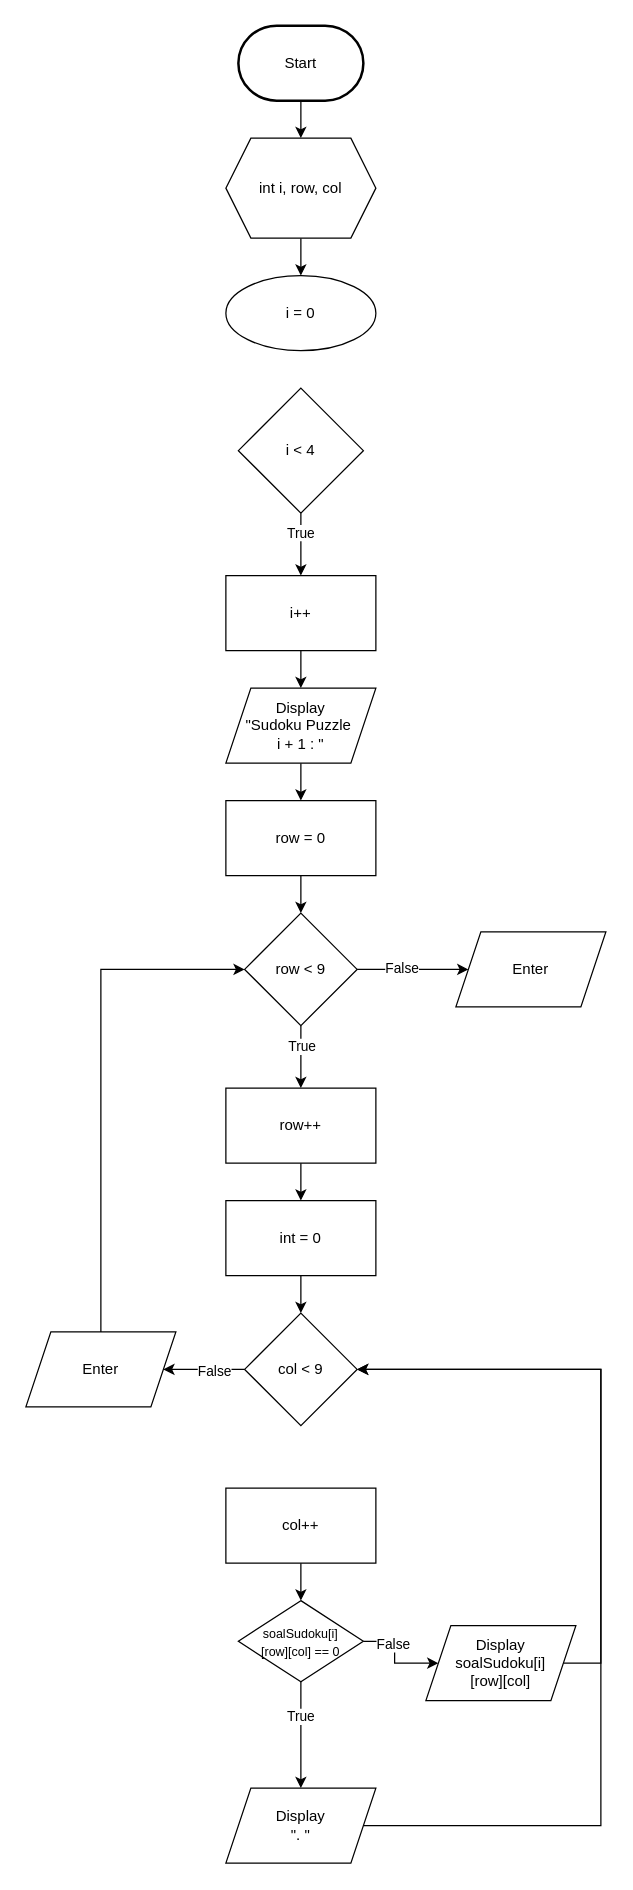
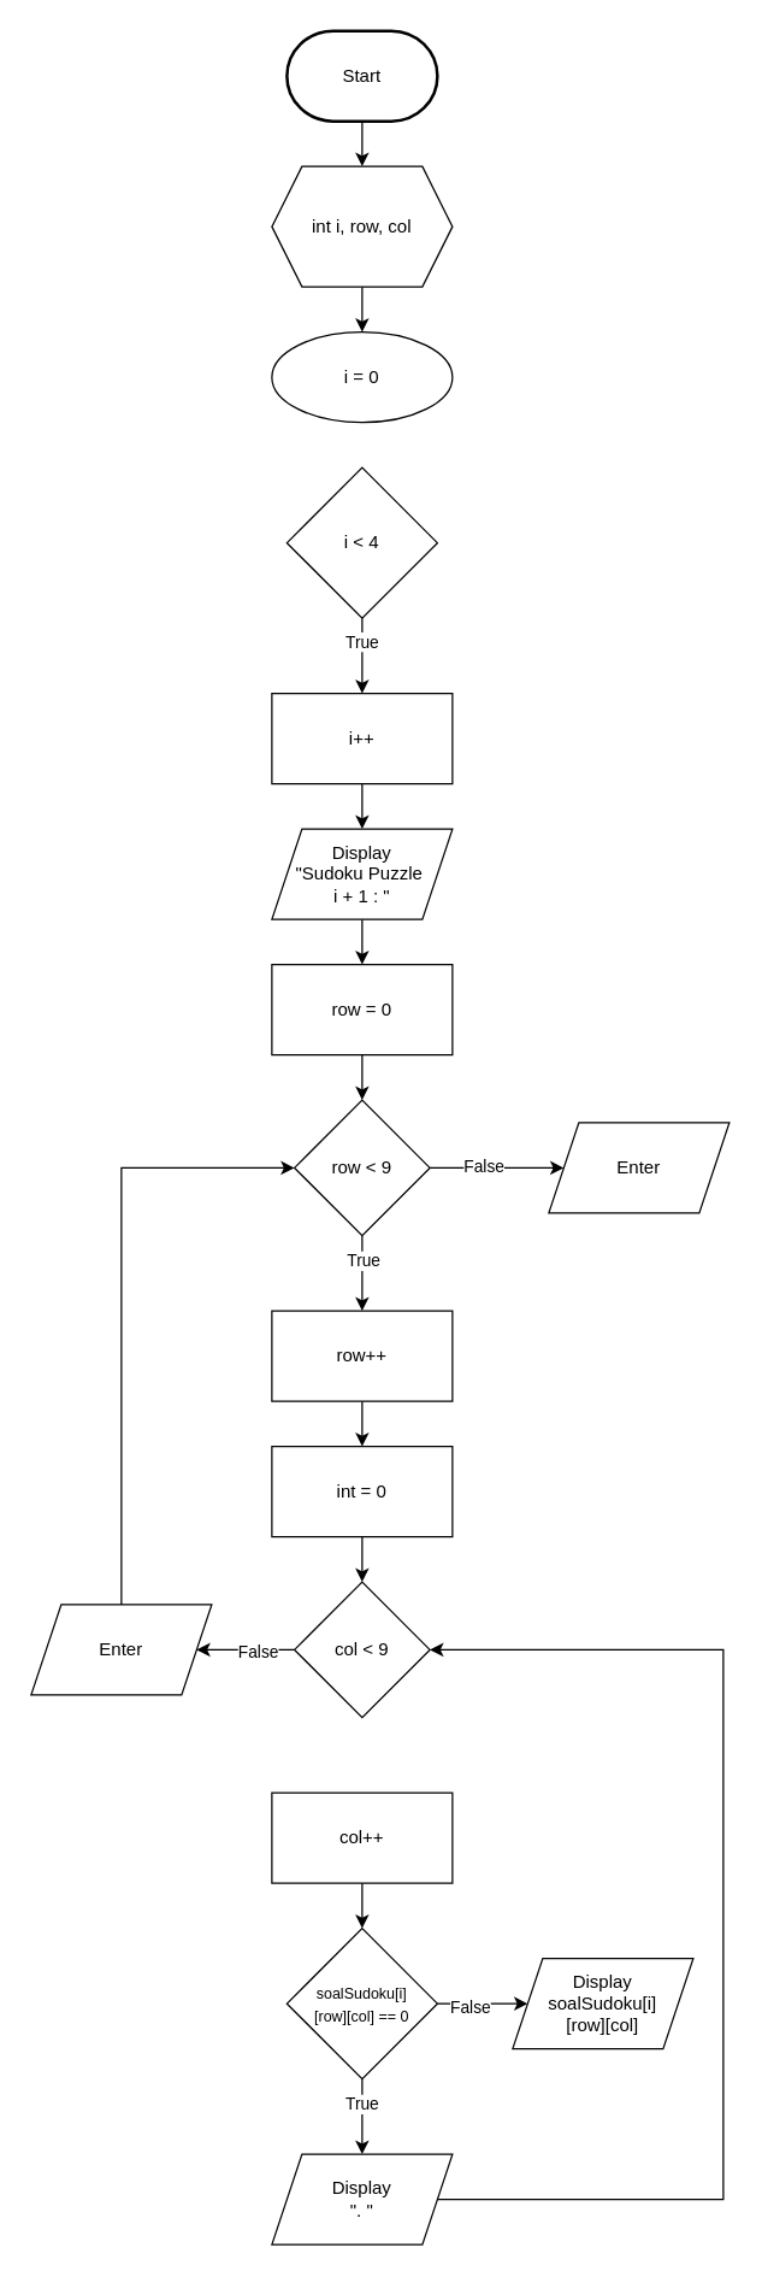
  <mxCell id="0" />
  <mxCell id="1" parent="0" />
  <mxCell id="2" style="edgeStyle=orthogonalEdgeStyle;rounded=0;orthogonalLoop=1;jettySize=auto;html=1;entryX=0.5;entryY=0;entryDx=0;entryDy=0;" edge="1" parent="1" source="3" target="5"><mxGeometry relative="1" as="geometry" /></mxCell>
  <mxCell id="3" value="Start" style="strokeWidth=2;html=1;shape=mxgraph.flowchart.terminator;whiteSpace=wrap;" vertex="1" parent="1"><mxGeometry x="190" y="20" width="100" height="60" as="geometry" /></mxCell>
  <mxCell id="4" style="edgeStyle=orthogonalEdgeStyle;rounded=0;orthogonalLoop=1;jettySize=auto;html=1;entryX=0.5;entryY=0;entryDx=0;entryDy=0;" edge="1" parent="1" source="5" target="6"><mxGeometry relative="1" as="geometry" /></mxCell>
  <mxCell id="5" value="int i, row, col" style="shape=hexagon;perimeter=hexagonPerimeter2;whiteSpace=wrap;html=1;fixedSize=1;" vertex="1" parent="1"><mxGeometry x="180" y="110" width="120" height="80" as="geometry" /></mxCell>
  <mxCell id="6" value="i = 0" style="ellipse;whiteSpace=wrap;html=1;" vertex="1" parent="1"><mxGeometry x="180" y="220" width="120" height="60" as="geometry" /></mxCell>
  <mxCell id="7" style="edgeStyle=orthogonalEdgeStyle;rounded=0;orthogonalLoop=1;jettySize=auto;html=1;entryX=0.5;entryY=0;entryDx=0;entryDy=0;" edge="1" parent="1" source="9" target="11"><mxGeometry relative="1" as="geometry" /></mxCell>
  <mxCell id="8" value="True" style="edgeLabel;html=1;align=center;verticalAlign=middle;resizable=0;points=[];" vertex="1" connectable="0" parent="7"><mxGeometry x="-0.386" y="-1" relative="1" as="geometry"><mxPoint as="offset" /></mxGeometry></mxCell>
  <mxCell id="9" value="i &amp;lt; 4" style="rhombus;whiteSpace=wrap;html=1;" vertex="1" parent="1"><mxGeometry x="190" y="310" width="100" height="100" as="geometry" /></mxCell>
  <mxCell id="10" style="edgeStyle=orthogonalEdgeStyle;rounded=0;orthogonalLoop=1;jettySize=auto;html=1;entryX=0.5;entryY=0;entryDx=0;entryDy=0;" edge="1" parent="1" source="11" target="13"><mxGeometry relative="1" as="geometry" /></mxCell>
  <mxCell id="11" value="i++" style="rounded=0;whiteSpace=wrap;html=1;" vertex="1" parent="1"><mxGeometry x="180" y="460" width="120" height="60" as="geometry" /></mxCell>
  <mxCell id="12" style="edgeStyle=orthogonalEdgeStyle;rounded=0;orthogonalLoop=1;jettySize=auto;html=1;entryX=0.5;entryY=0;entryDx=0;entryDy=0;" edge="1" parent="1" source="13" target="15"><mxGeometry relative="1" as="geometry" /></mxCell>
  <mxCell id="13" value="Display&lt;div&gt;&quot;Sudoku Puzzle&amp;nbsp;&lt;/div&gt;&lt;div&gt;i + 1 : &quot;&lt;/div&gt;" style="shape=parallelogram;perimeter=parallelogramPerimeter;whiteSpace=wrap;html=1;fixedSize=1;" vertex="1" parent="1"><mxGeometry x="180" y="550" width="120" height="60" as="geometry" /></mxCell>
  <mxCell id="14" style="edgeStyle=orthogonalEdgeStyle;rounded=0;orthogonalLoop=1;jettySize=auto;html=1;entryX=0.5;entryY=0;entryDx=0;entryDy=0;" edge="1" parent="1" source="15" target="20"><mxGeometry relative="1" as="geometry" /></mxCell>
  <mxCell id="15" value="row = 0" style="rounded=0;whiteSpace=wrap;html=1;" vertex="1" parent="1"><mxGeometry x="180" y="640" width="120" height="60" as="geometry" /></mxCell>
  <mxCell id="16" style="edgeStyle=orthogonalEdgeStyle;rounded=0;orthogonalLoop=1;jettySize=auto;html=1;entryX=0.5;entryY=0;entryDx=0;entryDy=0;" edge="1" parent="1" source="20" target="22"><mxGeometry relative="1" as="geometry" /></mxCell>
  <mxCell id="17" value="True" style="edgeLabel;html=1;align=center;verticalAlign=middle;resizable=0;points=[];" vertex="1" connectable="0" parent="16"><mxGeometry x="-0.373" relative="1" as="geometry"><mxPoint as="offset" /></mxGeometry></mxCell>
  <mxCell id="18" style="edgeStyle=orthogonalEdgeStyle;rounded=0;orthogonalLoop=1;jettySize=auto;html=1;entryX=0;entryY=0.5;entryDx=0;entryDy=0;" edge="1" parent="1" source="20" target="41"><mxGeometry relative="1" as="geometry" /></mxCell>
  <mxCell id="19" value="False" style="edgeLabel;html=1;align=center;verticalAlign=middle;resizable=0;points=[];" vertex="1" connectable="0" parent="18"><mxGeometry x="-0.224" y="2" relative="1" as="geometry"><mxPoint as="offset" /></mxGeometry></mxCell>
  <mxCell id="20" value="row &amp;lt; 9" style="rhombus;whiteSpace=wrap;html=1;" vertex="1" parent="1"><mxGeometry x="195" y="730" width="90" height="90" as="geometry" /></mxCell>
  <mxCell id="21" style="edgeStyle=orthogonalEdgeStyle;rounded=0;orthogonalLoop=1;jettySize=auto;html=1;entryX=0.5;entryY=0;entryDx=0;entryDy=0;" edge="1" parent="1" source="22" target="24"><mxGeometry relative="1" as="geometry" /></mxCell>
  <mxCell id="22" value="row++" style="rounded=0;whiteSpace=wrap;html=1;" vertex="1" parent="1"><mxGeometry x="180" y="870" width="120" height="60" as="geometry" /></mxCell>
  <mxCell id="23" style="edgeStyle=orthogonalEdgeStyle;rounded=0;orthogonalLoop=1;jettySize=auto;html=1;entryX=0.5;entryY=0;entryDx=0;entryDy=0;" edge="1" parent="1" source="24" target="27"><mxGeometry relative="1" as="geometry" /></mxCell>
  <mxCell id="24" value="int = 0" style="rounded=0;whiteSpace=wrap;html=1;" vertex="1" parent="1"><mxGeometry x="180" y="960" width="120" height="60" as="geometry" /></mxCell>
  <mxCell id="25" style="edgeStyle=orthogonalEdgeStyle;rounded=0;orthogonalLoop=1;jettySize=auto;html=1;entryX=1;entryY=0.5;entryDx=0;entryDy=0;" edge="1" parent="1" source="27" target="40"><mxGeometry relative="1" as="geometry" /></mxCell>
  <mxCell id="26" value="False" style="edgeLabel;html=1;align=center;verticalAlign=middle;resizable=0;points=[];" vertex="1" connectable="0" parent="25"><mxGeometry x="-0.238" y="1" relative="1" as="geometry"><mxPoint as="offset" /></mxGeometry></mxCell>
  <mxCell id="27" value="col &amp;lt; 9" style="rhombus;whiteSpace=wrap;html=1;" vertex="1" parent="1"><mxGeometry x="195" y="1050" width="90" height="90" as="geometry" /></mxCell>
  <mxCell id="28" style="edgeStyle=orthogonalEdgeStyle;rounded=0;orthogonalLoop=1;jettySize=auto;html=1;entryX=0.5;entryY=0;entryDx=0;entryDy=0;" edge="1" parent="1" source="29" target="34"><mxGeometry relative="1" as="geometry" /></mxCell>
  <mxCell id="29" value="col++" style="rounded=0;whiteSpace=wrap;html=1;" vertex="1" parent="1"><mxGeometry x="180" y="1190" width="120" height="60" as="geometry" /></mxCell>
  <mxCell id="30" style="edgeStyle=orthogonalEdgeStyle;rounded=0;orthogonalLoop=1;jettySize=auto;html=1;entryX=0.5;entryY=0;entryDx=0;entryDy=0;" edge="1" parent="1" source="34" target="36"><mxGeometry relative="1" as="geometry" /></mxCell>
  <mxCell id="31" value="True" style="edgeLabel;html=1;align=center;verticalAlign=middle;resizable=0;points=[];" vertex="1" connectable="0" parent="30"><mxGeometry x="-0.373" y="-1" relative="1" as="geometry"><mxPoint as="offset" /></mxGeometry></mxCell>
  <mxCell id="32" style="edgeStyle=orthogonalEdgeStyle;rounded=0;orthogonalLoop=1;jettySize=auto;html=1;entryX=0;entryY=0.5;entryDx=0;entryDy=0;" edge="1" parent="1" source="34" target="38"><mxGeometry relative="1" as="geometry" /></mxCell>
  <mxCell id="33" value="False" style="edgeLabel;html=1;align=center;verticalAlign=middle;resizable=0;points=[];" vertex="1" connectable="0" parent="32"><mxGeometry x="-0.309" y="-2" relative="1" as="geometry"><mxPoint as="offset" /></mxGeometry></mxCell>
- <mxCell id="34" value="&lt;font style=&quot;font-size: 10px;&quot;&gt;soalSudoku[i]&lt;/font&gt;&lt;div&gt;&lt;font style=&quot;font-size: 10px;&quot;&gt;[row][col] == 0&lt;/font&gt;&lt;/div&gt;" style="rhombus;whiteSpace=wrap;html=1;" vertex="1" parent="1"><mxGeometry x="190" y="1280" width="100" height="65" as="geometry" /></mxCell>
+ <mxCell id="34" value="&lt;font style=&quot;font-size: 10px;&quot;&gt;soalSudoku[i]&lt;/font&gt;&lt;div&gt;&lt;font style=&quot;font-size: 10px;&quot;&gt;[row][col] == 0&lt;/font&gt;&lt;/div&gt;" style="rhombus;whiteSpace=wrap;html=1;" vertex="1" parent="1"><mxGeometry x="190" y="1280" width="100" height="100" as="geometry" /></mxCell>
  <mxCell id="35" style="edgeStyle=orthogonalEdgeStyle;rounded=0;orthogonalLoop=1;jettySize=auto;html=1;entryX=1;entryY=0.5;entryDx=0;entryDy=0;" edge="1" parent="1" source="36" target="27"><mxGeometry relative="1" as="geometry"><Array as="points"><mxPoint x="480" y="1460" /><mxPoint x="480" y="1095" /></Array></mxGeometry></mxCell>
  <mxCell id="36" value="Display&lt;div&gt;&quot;. &quot;&lt;/div&gt;" style="shape=parallelogram;perimeter=parallelogramPerimeter;whiteSpace=wrap;html=1;fixedSize=1;" vertex="1" parent="1"><mxGeometry x="180" y="1430" width="120" height="60" as="geometry" /></mxCell>
- <mxCell id="37" style="edgeStyle=orthogonalEdgeStyle;rounded=0;orthogonalLoop=1;jettySize=auto;html=1;entryX=1;entryY=0.5;entryDx=0;entryDy=0;" edge="1" parent="1" source="38" target="27"><mxGeometry relative="1" as="geometry"><Array as="points"><mxPoint x="480" y="1330" /><mxPoint x="480" y="1095" /></Array></mxGeometry></mxCell>
  <mxCell id="38" value="Display&lt;div&gt;soalSudoku[i]&lt;/div&gt;&lt;div&gt;[row][col]&lt;br&gt;&lt;/div&gt;" style="shape=parallelogram;perimeter=parallelogramPerimeter;whiteSpace=wrap;html=1;fixedSize=1;" vertex="1" parent="1"><mxGeometry x="340" y="1300" width="120" height="60" as="geometry" /></mxCell>
  <mxCell id="39" style="edgeStyle=orthogonalEdgeStyle;rounded=0;orthogonalLoop=1;jettySize=auto;html=1;entryX=0;entryY=0.5;entryDx=0;entryDy=0;exitX=0.5;exitY=0;exitDx=0;exitDy=0;" edge="1" parent="1" source="40" target="20"><mxGeometry relative="1" as="geometry"><Array as="points"><mxPoint x="80" y="775" /></Array></mxGeometry></mxCell>
  <mxCell id="40" value="Enter" style="shape=parallelogram;perimeter=parallelogramPerimeter;whiteSpace=wrap;html=1;fixedSize=1;" vertex="1" parent="1"><mxGeometry x="20" y="1065" width="120" height="60" as="geometry" /></mxCell>
  <mxCell id="41" value="Enter" style="shape=parallelogram;perimeter=parallelogramPerimeter;whiteSpace=wrap;html=1;fixedSize=1;" vertex="1" parent="1"><mxGeometry x="364" y="745" width="120" height="60" as="geometry" /></mxCell>
